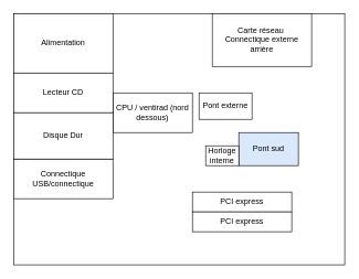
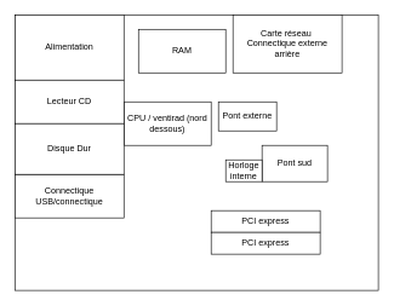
  <mxCell id="0" />
  <mxCell id="1" parent="0" />
  <mxCell id="2" value="" style="rounded=0;whiteSpace=wrap;html=1;" parent="1" vertex="1"><mxGeometry x="20" y="20" width="500" height="380" as="geometry" /></mxCell>
  <mxCell id="3" value="Alimentation" style="rounded=0;whiteSpace=wrap;html=1;" parent="1" vertex="1"><mxGeometry x="20" y="20" width="150" height="90" as="geometry" /></mxCell>
  <mxCell id="4" value="Carte réseau&amp;nbsp;&lt;br&gt;Connectique externe arrière" style="rounded=0;whiteSpace=wrap;html=1;" parent="1" vertex="1"><mxGeometry x="320" y="20" width="150" height="80" as="geometry" /></mxCell>
  <mxCell id="5" value="CPU / ventirad (nord dessous)" style="rounded=0;whiteSpace=wrap;html=1;" parent="1" vertex="1"><mxGeometry x="170" y="140" width="120" height="60" as="geometry" /></mxCell>
+ <mxCell id="6" value="RAM" style="rounded=0;whiteSpace=wrap;html=1;" parent="1" vertex="1"><mxGeometry x="190" y="40" width="120" height="60" as="geometry" /></mxCell>
  <mxCell id="7" value="Pont externe&lt;br&gt;" style="rounded=0;whiteSpace=wrap;html=1;" parent="1" vertex="1"><mxGeometry x="300" y="140" width="80" height="40" as="geometry" /></mxCell>
- <mxCell id="8" value="Pont sud&lt;br&gt;" style="rounded=0;whiteSpace=wrap;html=1;fillColor=#dae8fc;" parent="1" vertex="1"><mxGeometry x="360" y="200" width="90" height="50" as="geometry" /></mxCell>
+ <mxCell id="8" value="Pont sud&lt;br&gt;" style="rounded=0;whiteSpace=wrap;html=1;" parent="1" vertex="1"><mxGeometry x="360" y="200" width="90" height="50" as="geometry" /></mxCell>
  <mxCell id="9" value="PCI express" style="rounded=0;whiteSpace=wrap;html=1;" parent="1" vertex="1"><mxGeometry x="290" y="290" width="150" height="30" as="geometry" /></mxCell>
  <mxCell id="10" value="PCI express" style="rounded=0;whiteSpace=wrap;html=1;" parent="1" vertex="1"><mxGeometry x="290" y="320" width="150" height="30" as="geometry" /></mxCell>
  <mxCell id="11" value="Horloge interne" style="rounded=0;whiteSpace=wrap;html=1;" parent="1" vertex="1"><mxGeometry x="310" y="220" width="50" height="30" as="geometry" /></mxCell>
  <mxCell id="12" value="Lecteur CD" style="rounded=0;whiteSpace=wrap;html=1;" parent="1" vertex="1"><mxGeometry x="20" y="110" width="150" height="60" as="geometry" /></mxCell>
  <mxCell id="13" value="Connectique USB/connectique" style="rounded=0;whiteSpace=wrap;html=1;" parent="1" vertex="1"><mxGeometry x="20" y="240" width="150" height="60" as="geometry" /></mxCell>
  <mxCell id="14" value="Disque Dur" style="rounded=0;whiteSpace=wrap;html=1;" vertex="1" parent="1"><mxGeometry x="20" y="170" width="150" height="70" as="geometry" /></mxCell>
